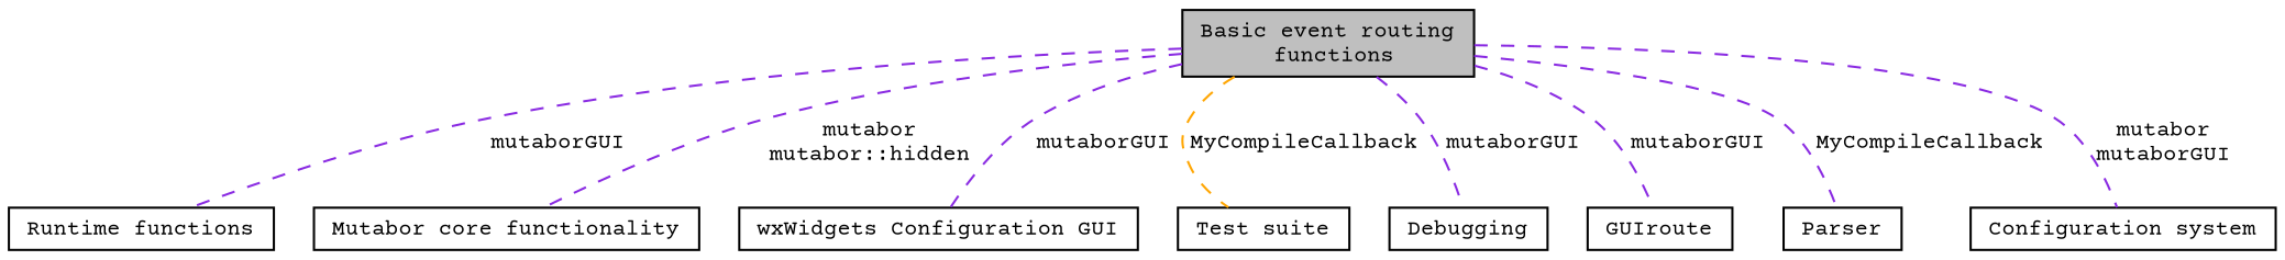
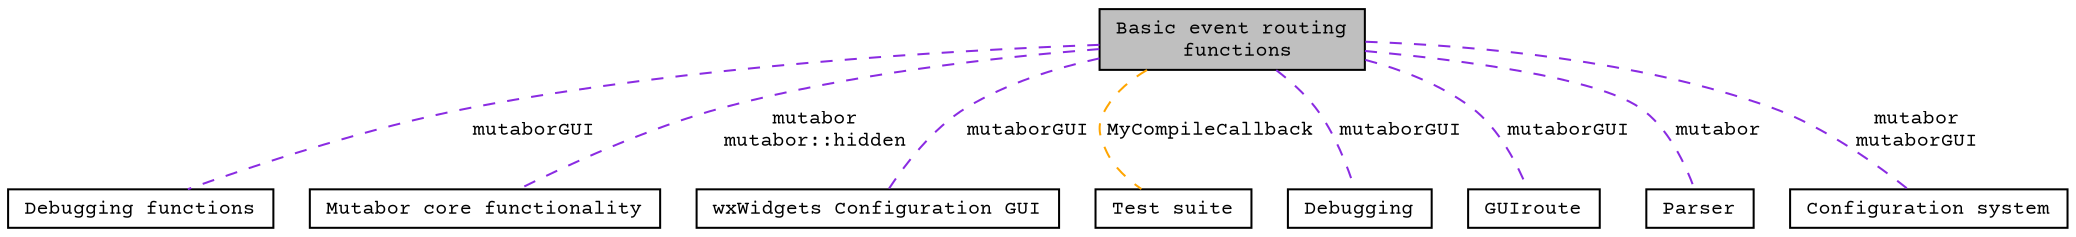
  digraph {
    fontname="Courier Prime"
    rankdir=TB
    node [color=black fillcolor=white fontname="Courier Prime" fontsize=10 shape=record style=filled]
    edge [color=blueviolet dir=none fontname="Courier Prime" fontsize=10 labelfontname=Sans labelfontsize=10 shape=plaintext style=dashed]
-   n1 [height=0.2 label="Runtime functions" width=0.4]
+   n1 [height=0.2 label="Debugging functions" width=0.4]
    n2 [height=0.2 label="Mutabor core functionality" width=0.4]
    n3 [height=0.2 label="wxWidgets Configuration GUI" width=0.4]
    n4 [height=0.2 label="Test suite" width=0.4]
    n5 [height=0.2 label=Debugging width=0.4]
    n6 [fillcolor=grey75 fontcolor=black height=0.2 label="Basic event routing\l functions" width=0.4]
    n7 [height=0.2 label=GUIroute width=0.4]
    n8 [height=0.2 label=Parser width=0.4]
    n9 [height=0.2 label="Configuration system" width=0.4]
    n6 -> n1 [label=mutaborGUI]
    n6 -> n2 [label="mutabor\nmutabor::hidden"]
    n6 -> n3 [label=mutaborGUI]
    n6 -> n4 [color=orange label=MyCompileCallback]
    n6 -> n5 [label=mutaborGUI]
    n6 -> n7 [label=mutaborGUI]
-   n6 -> n8 [label=MyCompileCallback]
+   n6 -> n8 [label=mutabor]
    n6 -> n9 [label="mutabor\nmutaborGUI"]
  }
